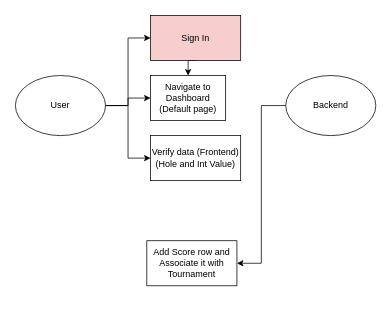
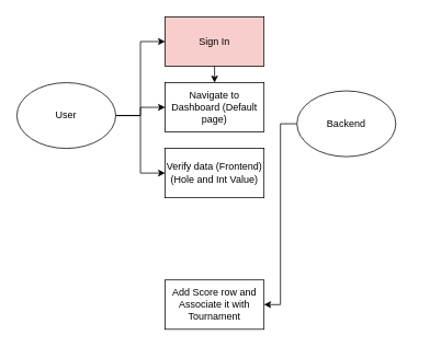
  <mxCell id="0" />
  <mxCell id="1" parent="0" />
  <mxCell id="2" style="edgeStyle=orthogonalEdgeStyle;rounded=0;orthogonalLoop=1;jettySize=auto;html=1;exitX=1;exitY=0.5;exitDx=0;exitDy=0;entryX=0;entryY=0.5;entryDx=0;entryDy=0;" edge="1" parent="1" source="5" target="7"><mxGeometry relative="1" as="geometry" /></mxCell>
  <mxCell id="3" style="edgeStyle=orthogonalEdgeStyle;rounded=0;orthogonalLoop=1;jettySize=auto;html=1;exitX=1;exitY=0.5;exitDx=0;exitDy=0;" edge="1" parent="1" source="5" target="8"><mxGeometry relative="1" as="geometry" /></mxCell>
  <mxCell id="4" style="edgeStyle=orthogonalEdgeStyle;rounded=0;orthogonalLoop=1;jettySize=auto;html=1;exitX=1;exitY=0.5;exitDx=0;exitDy=0;entryX=0;entryY=0.5;entryDx=0;entryDy=0;" edge="1" parent="1" source="5" target="9"><mxGeometry relative="1" as="geometry" /></mxCell>
  <mxCell id="5" value="User" style="ellipse;whiteSpace=wrap;html=1;" vertex="1" parent="1"><mxGeometry x="20" y="100" width="120" height="80" as="geometry" /></mxCell>
  <mxCell id="6" style="edgeStyle=orthogonalEdgeStyle;rounded=0;orthogonalLoop=1;jettySize=auto;html=1;exitX=0.5;exitY=1;exitDx=0;exitDy=0;entryX=0.5;entryY=0;entryDx=0;entryDy=0;" edge="1" parent="1" source="7" target="8"><mxGeometry relative="1" as="geometry" /></mxCell>
  <mxCell id="7" value="Sign In" style="rounded=0;whiteSpace=wrap;html=1;fillColor=#f8cecc;" vertex="1" parent="1"><mxGeometry x="200" y="20" width="120" height="60" as="geometry" /></mxCell>
- <mxCell id="8" value="Navigate to Dashboard (Default page)" style="rounded=0;whiteSpace=wrap;html=1;" vertex="1" parent="1"><mxGeometry x="200" y="100" width="100" height="60" as="geometry" /></mxCell>
+ <mxCell id="8" value="Navigate to Dashboard (Default page)" style="rounded=0;whiteSpace=wrap;html=1;" vertex="1" parent="1"><mxGeometry x="200" y="100" width="120" height="60" as="geometry" /></mxCell>
  <mxCell id="9" value="Verify data (Frontend) (Hole and Int Value)" style="rounded=0;whiteSpace=wrap;html=1;" vertex="1" parent="1"><mxGeometry x="200" y="180" width="120" height="60" as="geometry" /></mxCell>
- <mxCell id="10" value="Add Score row and Associate it with Tournament" style="rounded=0;whiteSpace=wrap;html=1;" vertex="1" parent="1"><mxGeometry x="195" y="320" width="120" height="60" as="geometry" /></mxCell>
+ <mxCell id="10" value="Add Score row and Associate it with Tournament" style="rounded=0;whiteSpace=wrap;html=1;" vertex="1" parent="1"><mxGeometry x="200" y="340" width="120" height="60" as="geometry" /></mxCell>
  <mxCell id="11" style="edgeStyle=orthogonalEdgeStyle;rounded=0;orthogonalLoop=1;jettySize=auto;html=1;exitX=0;exitY=0.5;exitDx=0;exitDy=0;entryX=1;entryY=0.5;entryDx=0;entryDy=0;" edge="1" parent="1" source="12" target="10"><mxGeometry relative="1" as="geometry" /></mxCell>
- <mxCell id="12" value="Backend" style="ellipse;whiteSpace=wrap;html=1;" vertex="1" parent="1"><mxGeometry x="380" y="100" width="120" height="80" as="geometry" /></mxCell>
+ <mxCell id="12" value="Backend" style="ellipse;whiteSpace=wrap;html=1;" vertex="1" parent="1"><mxGeometry x="360" y="110" width="120" height="80" as="geometry" /></mxCell>
